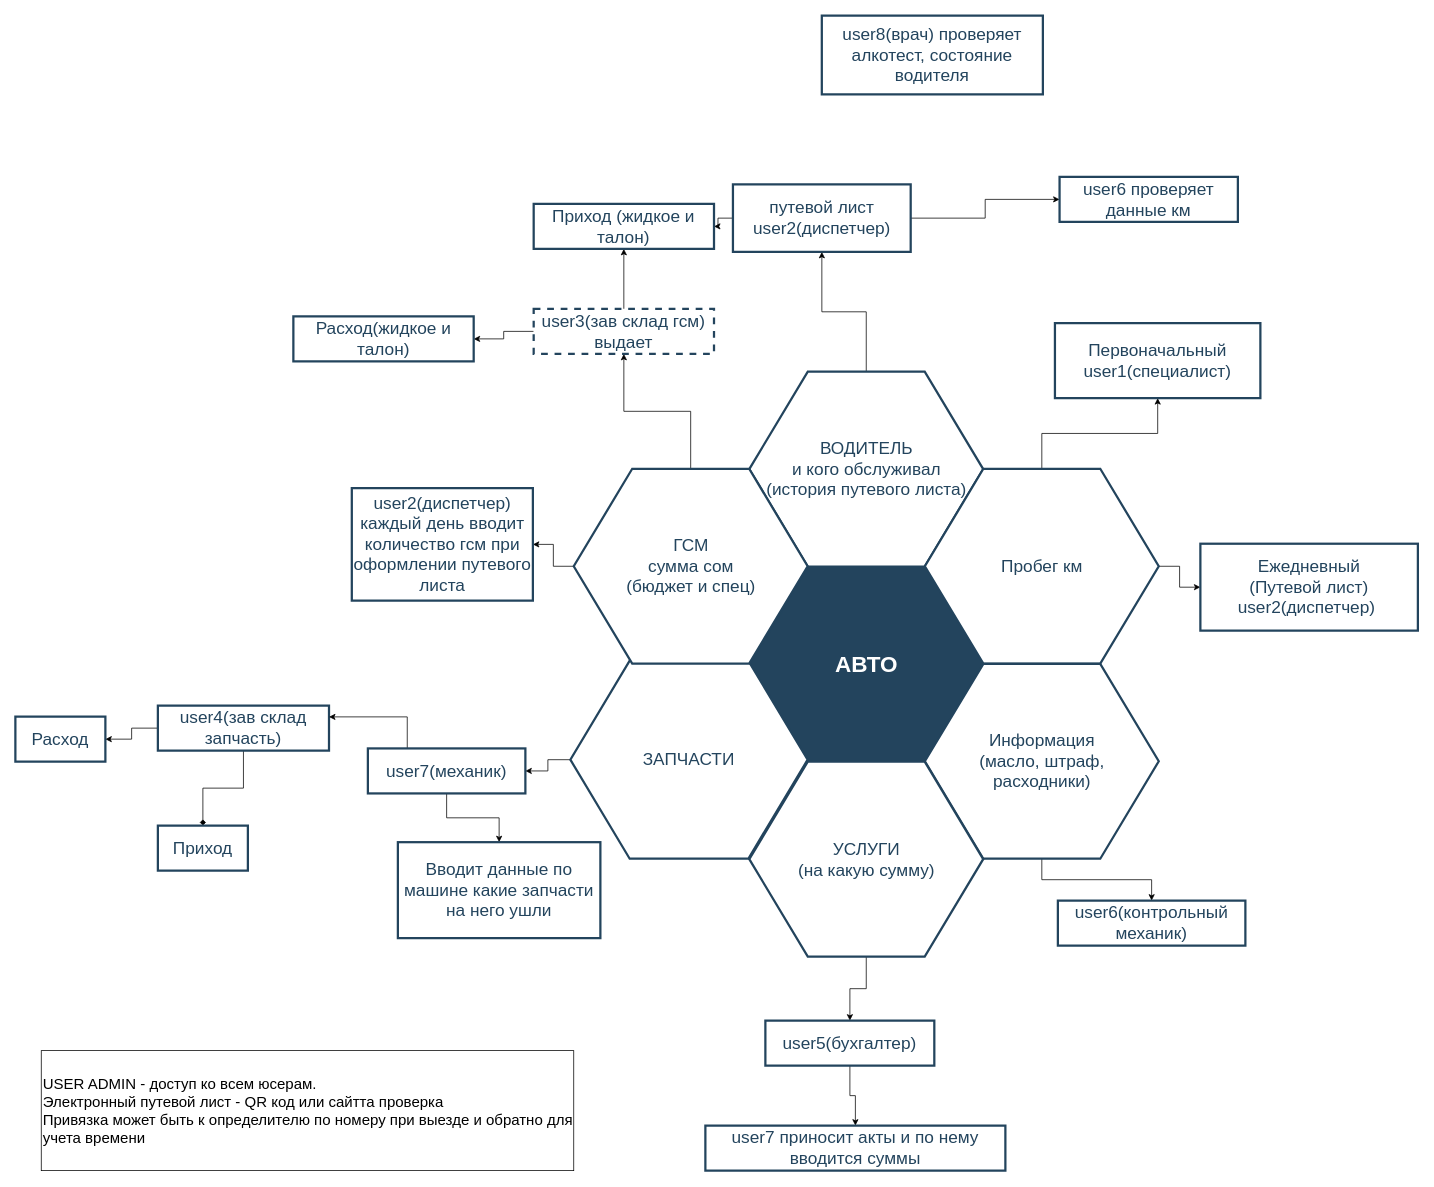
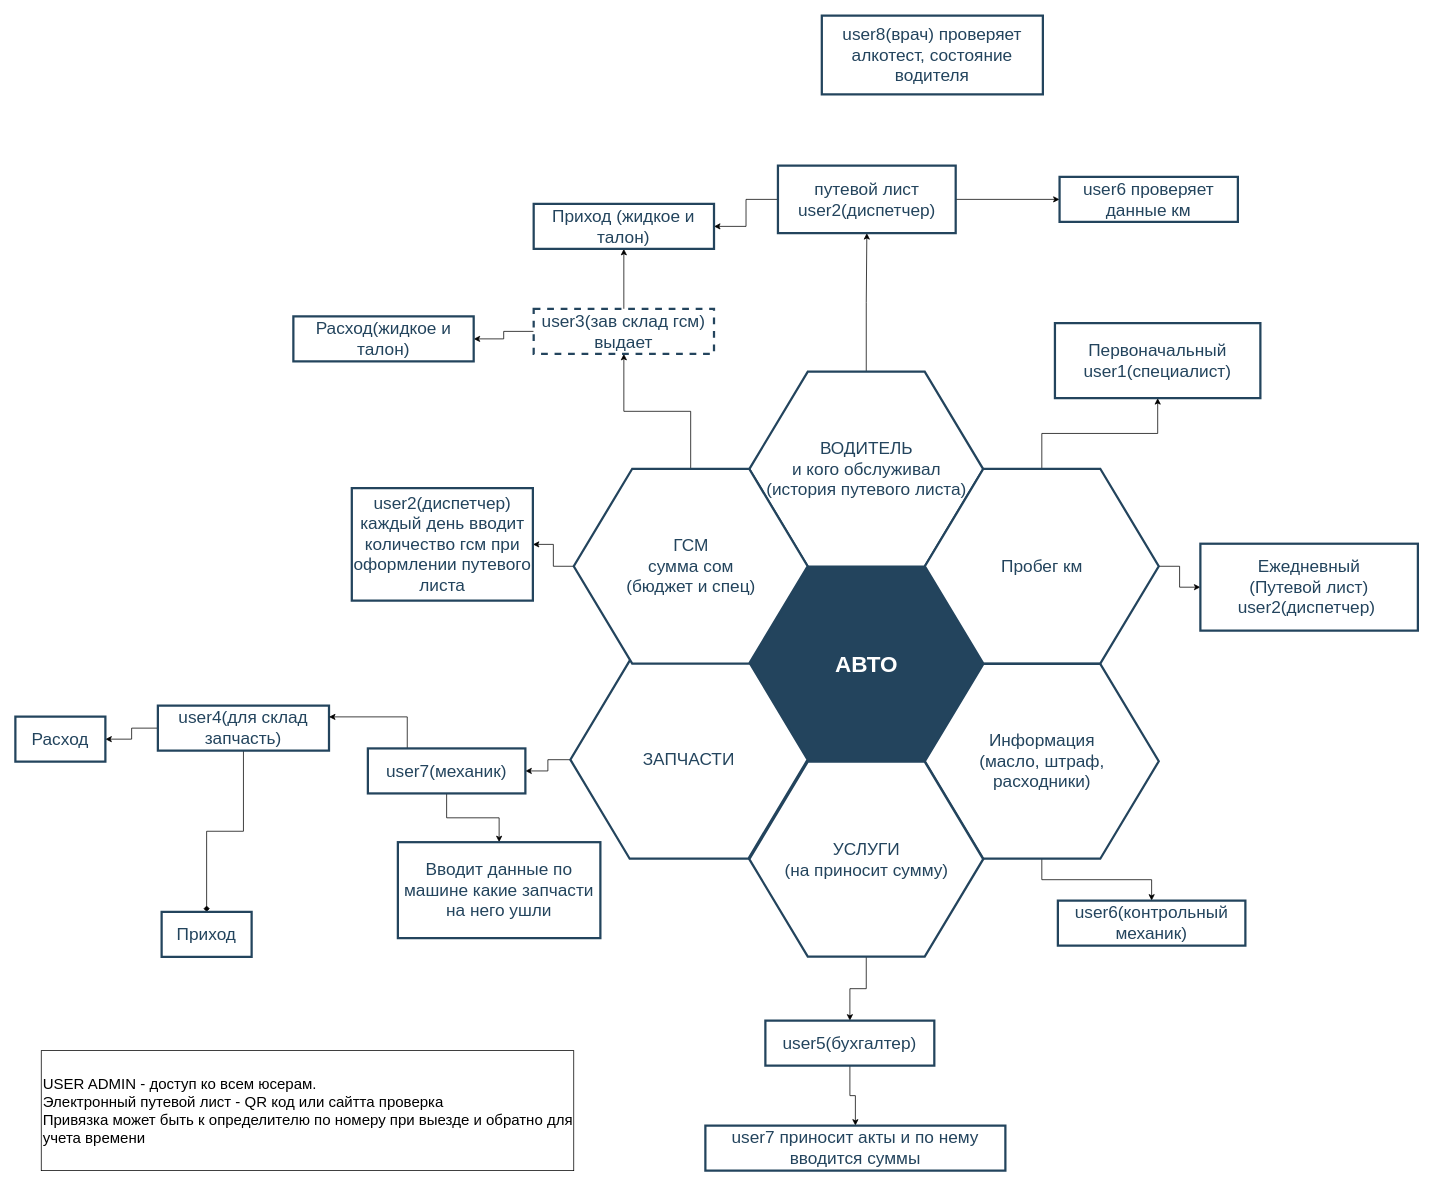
  <mxCell id="0" />
  <mxCell id="1" parent="0" />
  <mxCell id="2" value="&lt;font color=&quot;#ffffff&quot;&gt;&lt;span style=&quot;font-size: 30px&quot;&gt;&lt;b&gt;АВТО&lt;/b&gt;&lt;/span&gt;&lt;/font&gt;" style="shape=hexagon;perimeter=hexagonPerimeter2;whiteSpace=wrap;html=1;shadow=0;labelBackgroundColor=none;strokeColor=#23445D;fillColor=#23445D;gradientColor=none;fontFamily=Helvetica;fontSize=23;fontColor=#23445d;align=center;strokeWidth=3;" parent="1" vertex="1"><mxGeometry x="999.329" y="754.538" width="311.842" height="259.868" as="geometry" /></mxCell>
  <mxCell id="3" value="" style="triangle;whiteSpace=wrap;html=1;shadow=0;labelBackgroundColor=none;strokeColor=none;fillColor=#FFFFFF;fontFamily=Helvetica;fontSize=17;fontColor=#23445d;align=center;rotation=90;gradientColor=none;flipV=1;flipH=1;opacity=20;" parent="1" vertex="1"><mxGeometry x="879.5" y="772.667" width="72" height="152" as="geometry" /></mxCell>
  <mxCell id="4" value="" style="edgeStyle=orthogonalEdgeStyle;rounded=0;orthogonalLoop=1;jettySize=auto;html=1;" edge="1" parent="1" source="5" target="22"><mxGeometry relative="1" as="geometry" /></mxCell>
  <mxCell id="5" value="&lt;font style=&quot;font-size: 23px&quot;&gt;ВОДИТЕЛЬ&lt;br&gt;и кого обслуживал&lt;br&gt;(история путевого листа)&lt;br&gt;&lt;/font&gt;" style="shape=hexagon;perimeter=hexagonPerimeter2;whiteSpace=wrap;html=1;shadow=0;labelBackgroundColor=none;strokeColor=#23445D;fillColor=#ffffff;gradientColor=none;fontFamily=Helvetica;fontSize=23;fontColor=#23445D;align=center;strokeWidth=3;" parent="1" vertex="1"><mxGeometry x="998.579" y="494.667" width="311.842" height="259.868" as="geometry" /></mxCell>
  <mxCell id="6" value="" style="edgeStyle=orthogonalEdgeStyle;rounded=0;orthogonalLoop=1;jettySize=auto;html=1;" edge="1" parent="1" source="8" target="18"><mxGeometry relative="1" as="geometry" /></mxCell>
  <mxCell id="7" value="" style="edgeStyle=orthogonalEdgeStyle;rounded=0;orthogonalLoop=1;jettySize=auto;html=1;" edge="1" parent="1" source="8" target="19"><mxGeometry relative="1" as="geometry" /></mxCell>
  <mxCell id="8" value="Пробег км" style="shape=hexagon;perimeter=hexagonPerimeter2;whiteSpace=wrap;html=1;shadow=0;labelBackgroundColor=none;strokeColor=#23445D;fillColor=#FFFFFF;gradientColor=none;fontFamily=Helvetica;fontSize=23;fontColor=#23445d;align=center;strokeWidth=3;" parent="1" vertex="1"><mxGeometry x="1232.658" y="624.2" width="311.842" height="259.868" as="geometry" /></mxCell>
  <mxCell id="9" value="" style="edgeStyle=orthogonalEdgeStyle;rounded=0;orthogonalLoop=1;jettySize=auto;html=1;" edge="1" parent="1" source="10" target="32"><mxGeometry relative="1" as="geometry" /></mxCell>
  <mxCell id="10" value="&lt;font style=&quot;font-size: 23px&quot;&gt;Информация&lt;br&gt;(масло, штраф, &lt;br&gt;расходники)&lt;br&gt;&lt;/font&gt;" style="shape=hexagon;perimeter=hexagonPerimeter2;whiteSpace=wrap;html=1;shadow=0;labelBackgroundColor=none;strokeColor=#23445D;fillColor=#FFFFFF;gradientColor=none;fontFamily=Helvetica;fontSize=23;fontColor=#23445d;align=center;strokeWidth=3;" parent="1" vertex="1"><mxGeometry x="1232.658" y="884.265" width="311.842" height="259.868" as="geometry" /></mxCell>
  <mxCell id="11" value="" style="edgeStyle=orthogonalEdgeStyle;rounded=0;orthogonalLoop=1;jettySize=auto;html=1;" edge="1" parent="1" source="12" target="31"><mxGeometry relative="1" as="geometry" /></mxCell>
- <mxCell id="12" value="УСЛУГИ&lt;br&gt;(на какую сумму)" style="shape=hexagon;perimeter=hexagonPerimeter2;whiteSpace=wrap;html=1;shadow=0;labelBackgroundColor=none;strokeColor=#23445D;fillColor=#FFFFFF;gradientColor=none;fontFamily=Helvetica;fontSize=23;fontColor=#23445d;align=center;strokeWidth=3;" parent="1" vertex="1"><mxGeometry x="998.579" y="1014.798" width="311.842" height="259.868" as="geometry" /></mxCell>
+ <mxCell id="12" value="УСЛУГИ&lt;br&gt;(на приносит сумму)" style="shape=hexagon;perimeter=hexagonPerimeter2;whiteSpace=wrap;html=1;shadow=0;labelBackgroundColor=none;strokeColor=#23445D;fillColor=#FFFFFF;gradientColor=none;fontFamily=Helvetica;fontSize=23;fontColor=#23445d;align=center;strokeWidth=3;" parent="1" vertex="1"><mxGeometry x="998.579" y="1014.798" width="311.842" height="259.868" as="geometry" /></mxCell>
  <mxCell id="13" value="" style="edgeStyle=orthogonalEdgeStyle;rounded=0;orthogonalLoop=1;jettySize=auto;html=1;" edge="1" parent="1" source="14" target="39"><mxGeometry relative="1" as="geometry" /></mxCell>
  <mxCell id="14" value="&lt;font style=&quot;font-size: 23px&quot;&gt;ЗАПЧАСТИ&lt;/font&gt;" style="shape=hexagon;perimeter=hexagonPerimeter2;whiteSpace=wrap;html=1;shadow=0;labelBackgroundColor=none;strokeColor=#23445D;fillColor=#FFFFFF;gradientColor=none;fontFamily=Helvetica;fontSize=23;fontColor=#23445d;align=center;strokeWidth=3;" parent="1" vertex="1"><mxGeometry x="760" y="880" width="316.34" height="264.14" as="geometry" /></mxCell>
  <mxCell id="15" value="" style="edgeStyle=orthogonalEdgeStyle;rounded=0;orthogonalLoop=1;jettySize=auto;html=1;" edge="1" parent="1" source="17" target="25"><mxGeometry relative="1" as="geometry" /></mxCell>
  <mxCell id="16" value="" style="edgeStyle=orthogonalEdgeStyle;rounded=0;orthogonalLoop=1;jettySize=auto;html=1;" edge="1" parent="1" source="17" target="26"><mxGeometry relative="1" as="geometry" /></mxCell>
  <mxCell id="17" value="&lt;font style=&quot;font-size: 23px&quot;&gt;ГСМ &lt;br&gt;сумма сом&lt;br&gt;(бюджет и спец)&lt;/font&gt;" style="shape=hexagon;perimeter=hexagonPerimeter2;whiteSpace=wrap;html=1;shadow=0;labelBackgroundColor=none;strokeColor=#23445D;fillColor=#ffffff;gradientColor=none;fontFamily=Helvetica;fontSize=23;fontColor=#23445D;align=center;strokeWidth=3;" parent="1" vertex="1"><mxGeometry x="764.5" y="624.2" width="311.842" height="259.868" as="geometry" /></mxCell>
  <mxCell id="18" value="Первоначальный&lt;br&gt;user1(специалист)" style="whiteSpace=wrap;html=1;shadow=0;fontSize=23;fontColor=#23445d;strokeColor=#23445D;strokeWidth=3;fillColor=#FFFFFF;" vertex="1" parent="1"><mxGeometry x="1406.08" y="430" width="273.92" height="100" as="geometry" /></mxCell>
  <mxCell id="19" value="Ежедневный&lt;br&gt;(Путевой лист) user2(диспетчер)&amp;nbsp;" style="whiteSpace=wrap;html=1;shadow=0;fontSize=23;fontColor=#23445d;strokeColor=#23445D;strokeWidth=3;fillColor=#FFFFFF;" vertex="1" parent="1"><mxGeometry x="1600" y="724.13" width="290" height="115.87" as="geometry" /></mxCell>
  <mxCell id="20" value="" style="edgeStyle=orthogonalEdgeStyle;rounded=0;orthogonalLoop=1;jettySize=auto;html=1;" edge="1" parent="1" source="22" target="42"><mxGeometry relative="1" as="geometry" /></mxCell>
  <mxCell id="21" value="" style="edgeStyle=orthogonalEdgeStyle;rounded=0;orthogonalLoop=1;jettySize=auto;html=1;" edge="1" parent="1" source="22" target="34"><mxGeometry relative="1" as="geometry" /></mxCell>
- <mxCell id="22" value="путевой лист &lt;br&gt;user2(диспетчер)" style="whiteSpace=wrap;html=1;shadow=0;fontSize=23;fontColor=#23445D;strokeColor=#23445D;strokeWidth=3;" vertex="1" parent="1"><mxGeometry x="976.75" y="245" width="237" height="90" as="geometry" /></mxCell>
+ <mxCell id="22" value="путевой лист &lt;br&gt;user2(диспетчер)" style="whiteSpace=wrap;html=1;shadow=0;fontSize=23;fontColor=#23445D;strokeColor=#23445D;strokeWidth=3;" vertex="1" parent="1"><mxGeometry x="1036.75" y="220" width="237" height="90" as="geometry" /></mxCell>
  <mxCell id="23" value="" style="edgeStyle=orthogonalEdgeStyle;rounded=0;orthogonalLoop=1;jettySize=auto;html=1;" edge="1" parent="1" source="25" target="33"><mxGeometry relative="1" as="geometry" /></mxCell>
  <mxCell id="24" value="" style="edgeStyle=orthogonalEdgeStyle;rounded=0;orthogonalLoop=1;jettySize=auto;html=1;" edge="1" parent="1" source="25" target="34"><mxGeometry relative="1" as="geometry" /></mxCell>
  <mxCell id="25" value="user3(зав склад гсм) выдает" style="whiteSpace=wrap;html=1;shadow=0;fontSize=23;fontColor=#23445D;strokeColor=#23445D;strokeWidth=3;dashed=1;" vertex="1" parent="1"><mxGeometry x="711.08" y="411" width="240.42" height="60" as="geometry" /></mxCell>
  <mxCell id="26" value="user2(диспетчер) каждый день вводит количество гсм при оформлении путевого листа" style="whiteSpace=wrap;html=1;shadow=0;fontSize=23;fontColor=#23445D;strokeColor=#23445D;strokeWidth=3;" vertex="1" parent="1"><mxGeometry x="468.58" y="650" width="241.42" height="150" as="geometry" /></mxCell>
  <mxCell id="27" value="" style="edgeStyle=orthogonalEdgeStyle;rounded=0;orthogonalLoop=1;jettySize=auto;html=1;endArrow=diamond;" edge="1" parent="1" source="29" target="35"><mxGeometry relative="1" as="geometry" /></mxCell>
  <mxCell id="28" value="" style="edgeStyle=orthogonalEdgeStyle;rounded=0;orthogonalLoop=1;jettySize=auto;html=1;" edge="1" parent="1" source="29" target="36"><mxGeometry relative="1" as="geometry" /></mxCell>
- <mxCell id="29" value="user4(зав склад запчасть)" style="whiteSpace=wrap;html=1;shadow=0;fontSize=23;fontColor=#23445d;strokeColor=#23445D;strokeWidth=3;fillColor=#FFFFFF;" vertex="1" parent="1"><mxGeometry x="210" y="940" width="228.17" height="60" as="geometry" /></mxCell>
+ <mxCell id="29" value="user4(для склад запчасть)" style="whiteSpace=wrap;html=1;shadow=0;fontSize=23;fontColor=#23445d;strokeColor=#23445D;strokeWidth=3;fillColor=#FFFFFF;" vertex="1" parent="1"><mxGeometry x="210" y="940" width="228.17" height="60" as="geometry" /></mxCell>
  <mxCell id="30" value="" style="edgeStyle=orthogonalEdgeStyle;rounded=0;orthogonalLoop=1;jettySize=auto;html=1;" edge="1" parent="1" source="31" target="41"><mxGeometry relative="1" as="geometry" /></mxCell>
  <mxCell id="31" value="user5(бухгалтер)" style="whiteSpace=wrap;html=1;shadow=0;fontSize=23;fontColor=#23445d;strokeColor=#23445D;strokeWidth=3;fillColor=#FFFFFF;" vertex="1" parent="1"><mxGeometry x="1020" y="1360" width="225.25" height="60" as="geometry" /></mxCell>
  <mxCell id="32" value="user6(контрольный механик)" style="whiteSpace=wrap;html=1;shadow=0;fontSize=23;fontColor=#23445d;strokeColor=#23445D;strokeWidth=3;fillColor=#FFFFFF;" vertex="1" parent="1"><mxGeometry x="1410" y="1200" width="250" height="60" as="geometry" /></mxCell>
  <mxCell id="33" value="Расход(жидкое и талон)" style="whiteSpace=wrap;html=1;shadow=0;fontSize=23;fontColor=#23445D;strokeColor=#23445D;strokeWidth=3;" vertex="1" parent="1"><mxGeometry x="390.66" y="421" width="240.42" height="60" as="geometry" /></mxCell>
  <mxCell id="34" value="Приход (жидкое и талон)" style="whiteSpace=wrap;html=1;shadow=0;fontSize=23;fontColor=#23445D;strokeColor=#23445D;strokeWidth=3;" vertex="1" parent="1"><mxGeometry x="711.08" y="271" width="240.42" height="60" as="geometry" /></mxCell>
- <mxCell id="35" value="Приход" style="whiteSpace=wrap;html=1;shadow=0;fontSize=23;fontColor=#23445d;strokeColor=#23445D;strokeWidth=3;fillColor=#FFFFFF;" vertex="1" parent="1"><mxGeometry x="210.005" y="1100" width="120" height="60" as="geometry" /></mxCell>
+ <mxCell id="35" value="Приход" style="whiteSpace=wrap;html=1;shadow=0;fontSize=23;fontColor=#23445d;strokeColor=#23445D;strokeWidth=3;fillColor=#FFFFFF;" vertex="1" parent="1"><mxGeometry x="215.005" y="1215" width="120" height="60" as="geometry" /></mxCell>
  <mxCell id="36" value="Расход" style="whiteSpace=wrap;html=1;shadow=0;fontSize=23;fontColor=#23445d;strokeColor=#23445D;strokeWidth=3;fillColor=#FFFFFF;" vertex="1" parent="1"><mxGeometry x="20.005" y="954.67" width="120" height="60" as="geometry" /></mxCell>
  <mxCell id="37" style="edgeStyle=orthogonalEdgeStyle;rounded=0;orthogonalLoop=1;jettySize=auto;html=1;exitX=0.25;exitY=0;exitDx=0;exitDy=0;entryX=1;entryY=0.25;entryDx=0;entryDy=0;" edge="1" parent="1" source="39" target="29"><mxGeometry relative="1" as="geometry" /></mxCell>
  <mxCell id="38" value="" style="edgeStyle=orthogonalEdgeStyle;rounded=0;orthogonalLoop=1;jettySize=auto;html=1;" edge="1" parent="1" source="39" target="40"><mxGeometry relative="1" as="geometry" /></mxCell>
  <mxCell id="39" value="user7(механик)" style="whiteSpace=wrap;html=1;shadow=0;fontSize=23;fontColor=#23445d;strokeColor=#23445D;strokeWidth=3;fillColor=#FFFFFF;" vertex="1" parent="1"><mxGeometry x="490" y="997.07" width="210" height="60" as="geometry" /></mxCell>
  <mxCell id="40" value="Вводит данные по машине какие запчасти на него ушли" style="whiteSpace=wrap;html=1;shadow=0;fontSize=23;fontColor=#23445d;strokeColor=#23445D;strokeWidth=3;fillColor=#FFFFFF;" vertex="1" parent="1"><mxGeometry x="530" y="1122.07" width="270" height="127.93" as="geometry" /></mxCell>
  <mxCell id="41" value="user7 приносит акты и по нему вводится суммы" style="whiteSpace=wrap;html=1;shadow=0;fontSize=23;fontColor=#23445d;strokeColor=#23445D;strokeWidth=3;fillColor=#FFFFFF;" vertex="1" parent="1"><mxGeometry x="940" y="1500" width="400" height="60" as="geometry" /></mxCell>
  <mxCell id="42" value="user6 проверяет данные км" style="whiteSpace=wrap;html=1;shadow=0;fontSize=23;fontColor=#23445D;strokeColor=#23445D;strokeWidth=3;" vertex="1" parent="1"><mxGeometry x="1412.25" y="235" width="237.75" height="60" as="geometry" /></mxCell>
  <mxCell id="43" value="user8(врач) проверяет алкотест, состояние водителя" style="whiteSpace=wrap;html=1;shadow=0;fontSize=23;fontColor=#23445D;strokeColor=#23445D;strokeWidth=3;" vertex="1" parent="1"><mxGeometry x="1095.25" y="20" width="294.75" height="105" as="geometry" /></mxCell>
  <mxCell id="44" value="&lt;div&gt;&lt;span style=&quot;font-size: 20px&quot;&gt;&lt;br&gt;&lt;/span&gt;&lt;/div&gt;&lt;div&gt;&lt;span style=&quot;font-size: 20px&quot;&gt;USER ADMIN - доступ ко всем юсерам.&lt;/span&gt;&lt;/div&gt;&lt;font style=&quot;font-size: 20px&quot;&gt;&lt;div&gt;Электронный путевой лист - QR код или сайтта проверка&lt;/div&gt;&lt;div&gt;Привязка может быть к определителю по номеру при выезде и обратно для учета времени&lt;/div&gt;&lt;br&gt;&lt;/font&gt;" style="rounded=0;whiteSpace=wrap;html=1;align=left;" vertex="1" parent="1"><mxGeometry x="54.5" y="1400" width="710" height="160" as="geometry" /></mxCell>
